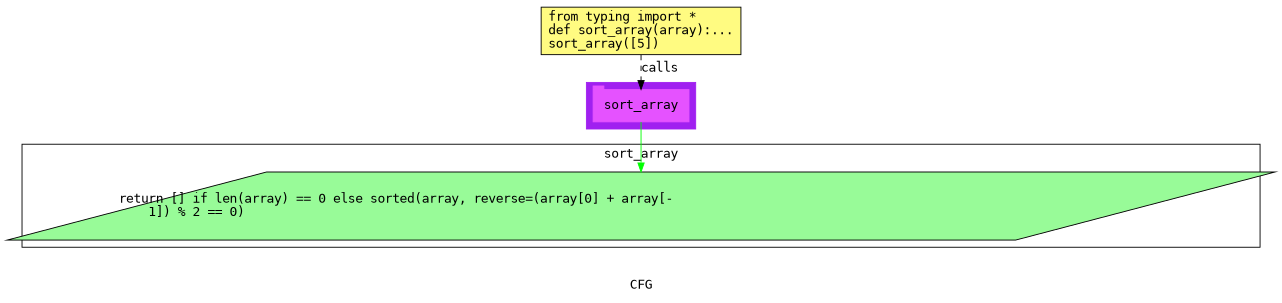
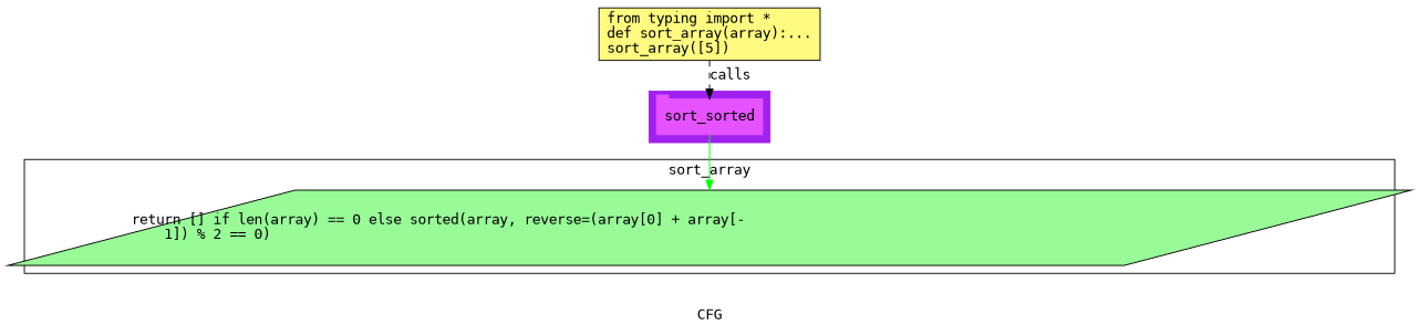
  digraph {
    compound=True
    fontname="DejaVu Sans Mono"
    label=CFG
    pack=False
    rankdir=TB
    ranksep=0.02
    node [fontname="DejaVu Sans Mono" style="filled,solid"]
    edge [fontname="DejaVu Sans Mono"]
-   n1 [color="#E552FF" height=0.5 label=sort_array linenum="[8]" shape=tab style=filled width=1.375]
+   n1 [color="#E552FF" height=0.5 label=sort_sorted linenum="[8]" shape=tab style=filled width=1.375]
    n2 [fillcolor="#98fb98" height=1.0556 label="return [] if len(array) == 0 else sorted(array, reverse=(array[0] + array[-\l    1]) % 2 == 0)\l" linenum="[5]" shape=parallelogram width=18.287]
    n3 [fillcolor="#FFFB81" height=0.73611 label="from typing import *\ldef sort_array(array):...\lsort_array([5])\l" linenum="[1]" shape=rectangle width=3.0972]
    subgraph cluster_1 {
      color=purple
      compound=true
      label=""
      shape=tab
      style=filled
      n1
    }
    subgraph cluster_2 {
      label=sort_array
      n2
    }
    n1 -> n2 [color=green]
    n3 -> n1 [label=calls style=dashed]
  }
